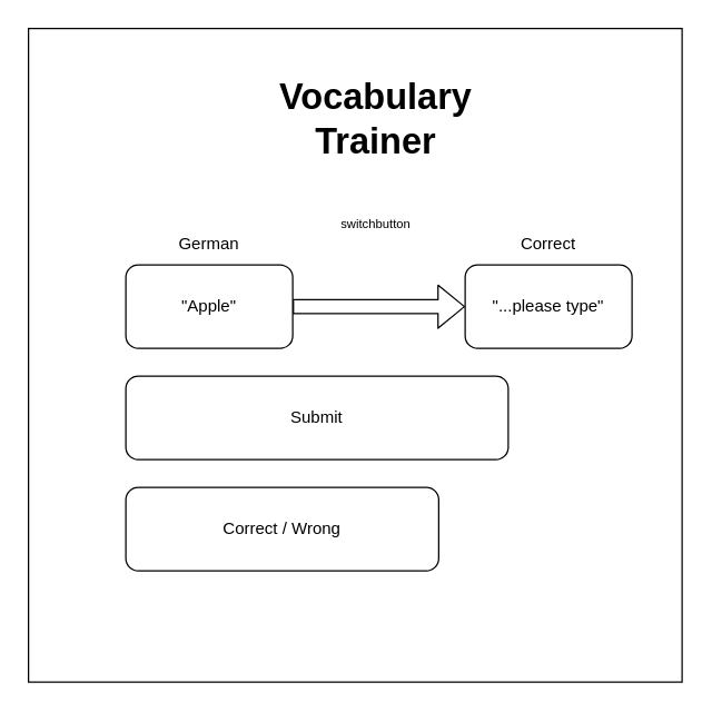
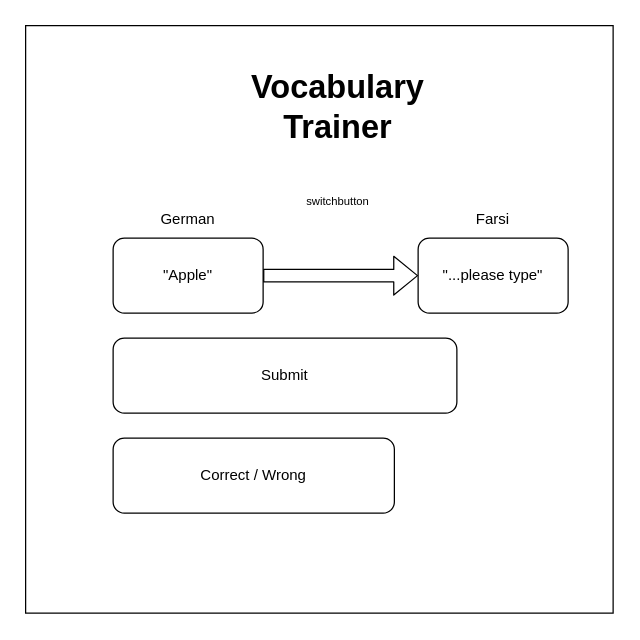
  <mxCell id="0" />
  <mxCell id="1" parent="0" />
  <mxCell id="2" value="" style="whiteSpace=wrap;html=1;aspect=fixed;" vertex="1" parent="1"><mxGeometry x="20" y="20" width="470" height="470" as="geometry" /></mxCell>
  <mxCell id="3" value="&quot;Apple&quot;" style="rounded=1;whiteSpace=wrap;html=1;" vertex="1" parent="1"><mxGeometry x="90" y="190" width="120" height="60" as="geometry" /></mxCell>
  <mxCell id="4" value="&quot;...please type&quot;" style="rounded=1;whiteSpace=wrap;html=1;" vertex="1" parent="1"><mxGeometry x="334" y="190" width="120" height="60" as="geometry" /></mxCell>
  <mxCell id="5" value="" style="shape=flexArrow;endArrow=classic;html=1;exitX=1;exitY=0.5;exitDx=0;exitDy=0;entryX=0;entryY=0.5;entryDx=0;entryDy=0;" edge="1" parent="1" source="3" target="4"><mxGeometry width="50" height="50" relative="1" as="geometry"><mxPoint x="250" y="290" as="sourcePoint" /><mxPoint x="300" y="260" as="targetPoint" /><Array as="points" /></mxGeometry></mxCell>
  <mxCell id="6" value="Correct / Wrong" style="rounded=1;whiteSpace=wrap;html=1;" vertex="1" parent="1"><mxGeometry x="90" y="350" width="225" height="60" as="geometry" /></mxCell>
  <mxCell id="7" value="Submit" style="rounded=1;whiteSpace=wrap;html=1;" vertex="1" parent="1"><mxGeometry x="90" y="270" width="275" height="60" as="geometry" /></mxCell>
  <mxCell id="8" value="German" style="text;html=1;strokeColor=none;fillColor=none;align=center;verticalAlign=middle;whiteSpace=wrap;rounded=0;" vertex="1" parent="1"><mxGeometry x="120" y="160" width="60" height="30" as="geometry" /></mxCell>
- <mxCell id="9" value="Correct" style="text;html=1;strokeColor=none;fillColor=none;align=center;verticalAlign=middle;whiteSpace=wrap;rounded=0;" vertex="1" parent="1"><mxGeometry x="364" y="160" width="60" height="30" as="geometry" /></mxCell>
+ <mxCell id="9" value="Farsi" style="text;html=1;strokeColor=none;fillColor=none;align=center;verticalAlign=middle;whiteSpace=wrap;rounded=0;" vertex="1" parent="1"><mxGeometry x="364" y="160" width="60" height="30" as="geometry" /></mxCell>
  <mxCell id="10" value="&lt;b&gt;&lt;font style=&quot;font-size: 26px;&quot;&gt;Vocabulary Trainer&lt;/font&gt;&lt;/b&gt;" style="text;html=1;strokeColor=none;fillColor=none;align=center;verticalAlign=middle;whiteSpace=wrap;rounded=0;" vertex="1" parent="1"><mxGeometry x="240" y="70" width="60" height="30" as="geometry" /></mxCell>
  <mxCell id="11" value="&lt;font style=&quot;font-size: 9px;&quot;&gt;switchbutton&lt;/font&gt;" style="text;html=1;strokeColor=none;fillColor=none;align=center;verticalAlign=middle;whiteSpace=wrap;rounded=0;fontSize=26;" vertex="1" parent="1"><mxGeometry x="240" y="140" width="60" height="30" as="geometry" /></mxCell>
